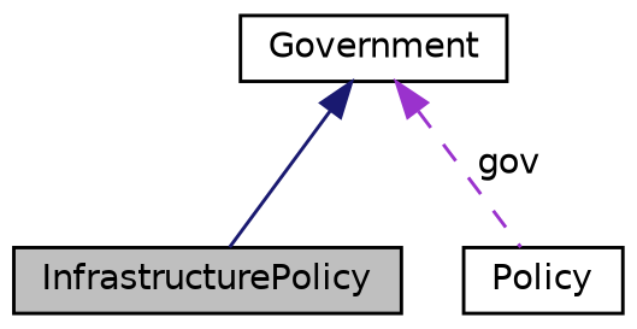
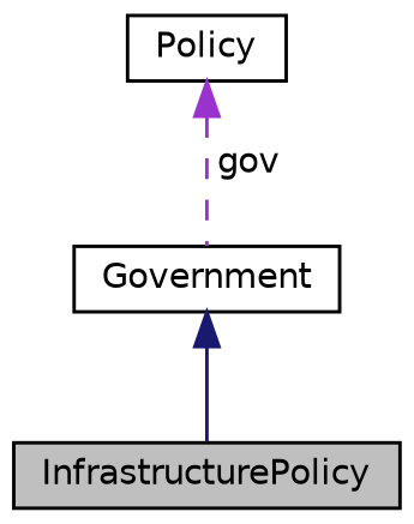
  digraph {
    node [color=black fillcolor=white fontname=Helvetica fontsize=10 shape=record style=filled]
    edge [dir=back fontname=Helvetica fontsize=10 labelfontname=Helvetica labelfontsize=10]
    n1 [fillcolor=grey75 fontcolor=black height=0.2 label=InfrastructurePolicy width=0.4]
    n2 [height=0.2 label=Policy width=0.4]
    n3 [height=0.2 label=Government width=0.4]
    n3 -> n1 [color=midnightblue style=solid]
-   n3 -> n2 [color=darkorchid3 label=" gov" style=dashed]
+   n2 -> n3 [color=darkorchid3 label=" gov" style=dashed]
  }
